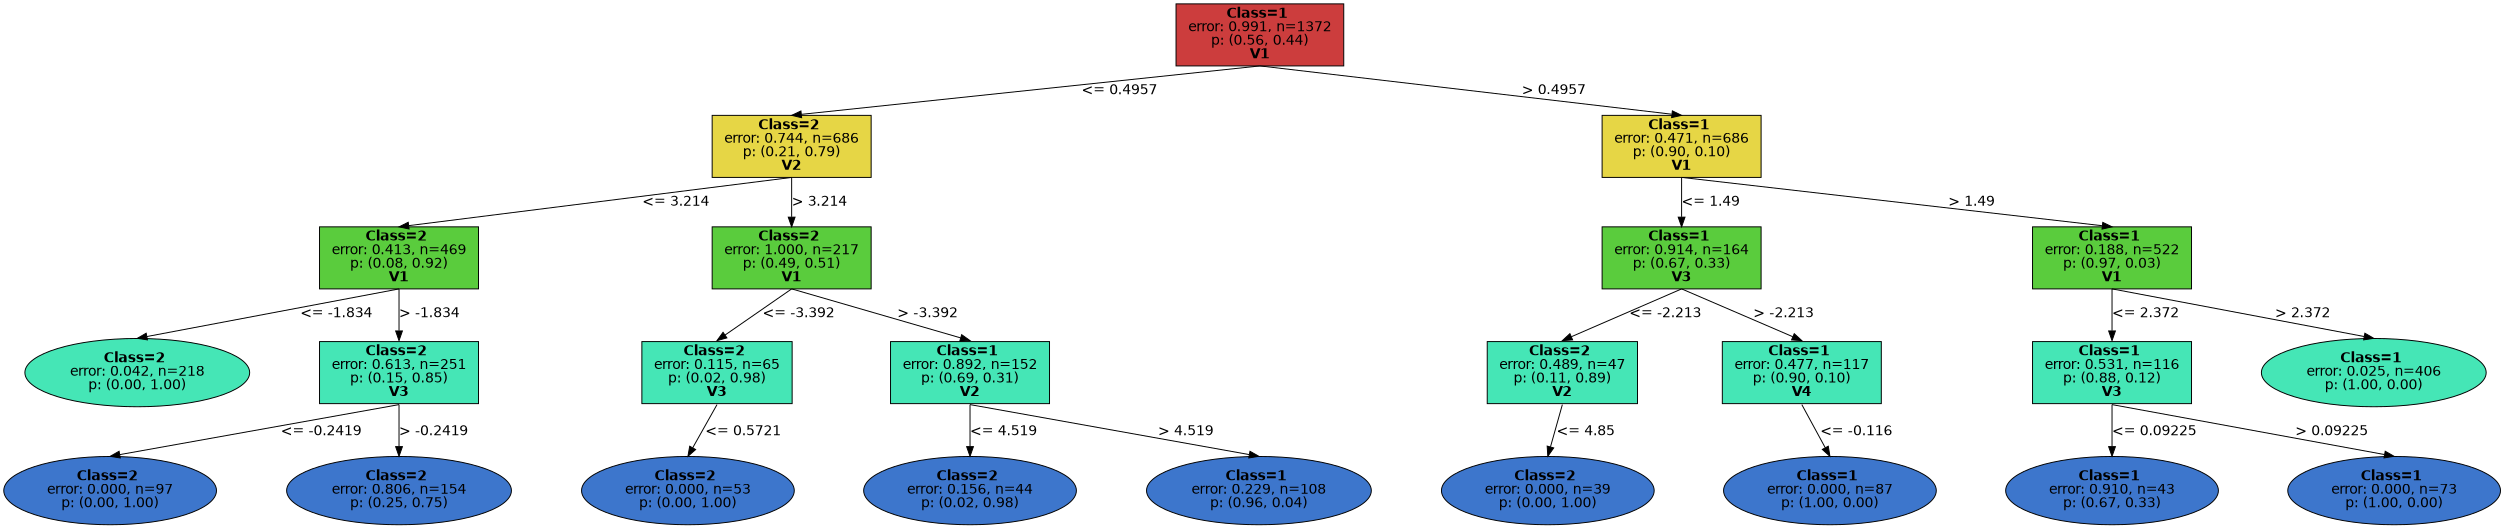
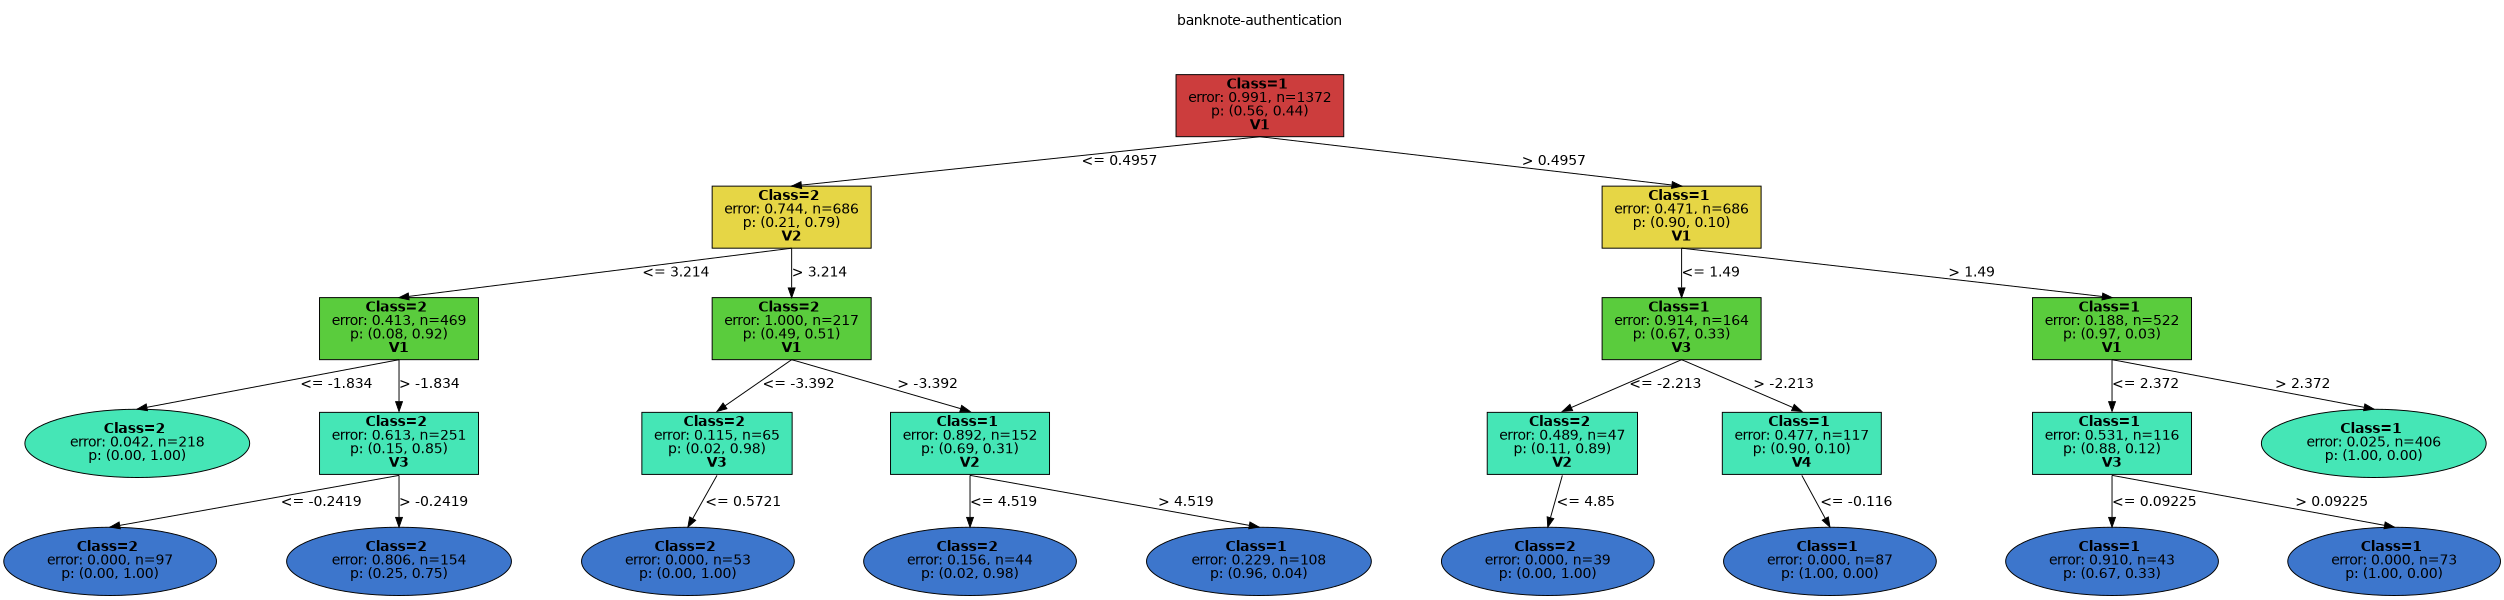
  digraph {
    nodesep=1
    ranksep=0.5
    splines=false
    node [color=black fillcolor="0.600 0.7 0.800" fontname=helvetica shape=rect style=filled]
    edge [fontname=helvetica headport=n tailport=s]
+   n1 [fillcolor=white label="banknote-authentication" shape=plaintext]
    n2 [fillcolor="0.000 0.7 0.800" label=<<b> Class=1 </b> <br/> error: 0.991, n=1372 <br/> p: (0.56, 0.44) <br/><b>V1</b>>]
    n3 [fillcolor="0.150 0.7 0.900" label=<<b> Class=2 </b> <br/> error: 0.744, n=686 <br/> p: (0.21, 0.79) <br/><b>V2</b>>]
    n4 [fillcolor="0.150 0.7 0.900" label=<<b> Class=1 </b> <br/> error: 0.471, n=686 <br/> p: (0.90, 0.10) <br/><b>V1</b>>]
    n5 [fillcolor="0.300 0.7 0.800" label=<<b> Class=2 </b> <br/> error: 0.413, n=469 <br/> p: (0.08, 0.92) <br/><b>V1</b>>]
    n6 [fillcolor="0.300 0.7 0.800" label=<<b> Class=2 </b> <br/> error: 1.000, n=217 <br/> p: (0.49, 0.51) <br/><b>V1</b>>]
    n7 [fillcolor="0.450 0.7 0.900" label=<<b> Class=2 </b> <br/> error: 0.042, n=218 <br/> p: (0.00, 1.00) > shape=oval]
    n8 [fillcolor="0.450 0.7 0.900" label=<<b> Class=2 </b> <br/> error: 0.613, n=251 <br/> p: (0.15, 0.85) <br/><b>V3</b>>]
    n9 [label=<<b> Class=2 </b> <br/> error: 0.000, n=97 <br/> p: (0.00, 1.00) > shape=oval]
    n10 [label=<<b> Class=2 </b> <br/> error: 0.806, n=154 <br/> p: (0.25, 0.75) > shape=oval]
    n11 [fillcolor="0.450 0.7 0.900" label=<<b> Class=2 </b> <br/> error: 0.115, n=65 <br/> p: (0.02, 0.98) <br/><b>V3</b>>]
    n12 [fillcolor="0.450 0.7 0.900" label=<<b> Class=1 </b> <br/> error: 0.892, n=152 <br/> p: (0.69, 0.31) <br/><b>V2</b>>]
    n13 [label=<<b> Class=2 </b> <br/> error: 0.000, n=53 <br/> p: (0.00, 1.00) > shape=oval]
    n14 [label=<<b> Class=2 </b> <br/> error: 0.156, n=44 <br/> p: (0.02, 0.98) > shape=oval]
    n15 [label=<<b> Class=1 </b> <br/> error: 0.229, n=108 <br/> p: (0.96, 0.04) > shape=oval]
    n16 [fillcolor="0.300 0.7 0.800" label=<<b> Class=1 </b> <br/> error: 0.914, n=164 <br/> p: (0.67, 0.33) <br/><b>V3</b>>]
    n17 [fillcolor="0.300 0.7 0.800" label=<<b> Class=1 </b> <br/> error: 0.188, n=522 <br/> p: (0.97, 0.03) <br/><b>V1</b>>]
    n18 [fillcolor="0.450 0.7 0.900" label=<<b> Class=2 </b> <br/> error: 0.489, n=47 <br/> p: (0.11, 0.89) <br/><b>V2</b>>]
    n19 [fillcolor="0.450 0.7 0.900" label=<<b> Class=1 </b> <br/> error: 0.477, n=117 <br/> p: (0.90, 0.10) <br/><b>V4</b>>]
    n20 [label=<<b> Class=2 </b> <br/> error: 0.000, n=39 <br/> p: (0.00, 1.00) > shape=oval]
    n21 [label=<<b> Class=1 </b> <br/> error: 0.000, n=87 <br/> p: (1.00, 0.00) > shape=oval]
    n22 [fillcolor="0.450 0.7 0.900" label=<<b> Class=1 </b> <br/> error: 0.531, n=116 <br/> p: (0.88, 0.12) <br/><b>V3</b>>]
    n23 [fillcolor="0.450 0.7 0.900" label=<<b> Class=1 </b> <br/> error: 0.025, n=406 <br/> p: (1.00, 0.00) > shape=oval]
    n24 [label=<<b> Class=1 </b> <br/> error: 0.910, n=43 <br/> p: (0.67, 0.33) > shape=oval]
    n25 [label=<<b> Class=1 </b> <br/> error: 0.000, n=73 <br/> p: (1.00, 0.00) > shape=oval]
+   n1 -> n2 [style=invis]
    n2 -> n3 [label="<= 0.4957"]
    n2 -> n4 [label="> 0.4957"]
    n3 -> n5 [label="<= 3.214"]
    n3 -> n6 [label="> 3.214"]
    n4 -> n16 [label="<= 1.49"]
    n4 -> n17 [label="> 1.49"]
    n5 -> n7 [label="<= -1.834"]
    n5 -> n8 [label="> -1.834"]
    n6 -> n11 [label="<= -3.392"]
    n6 -> n12 [label="> -3.392"]
    n8 -> n9 [label="<= -0.2419"]
    n8 -> n10 [label="> -0.2419"]
    n11 -> n13 [label="<= 0.5721"]
    n12 -> n14 [label="<= 4.519"]
    n12 -> n15 [label="> 4.519"]
    n16 -> n18 [label="<= -2.213"]
    n16 -> n19 [label="> -2.213"]
    n17 -> n22 [label="<= 2.372"]
    n17 -> n23 [label="> 2.372"]
    n18 -> n20 [label="<= 4.85"]
    n19 -> n21 [label="<= -0.116"]
    n22 -> n24 [label="<= 0.09225"]
    n22 -> n25 [label="> 0.09225"]
  }
